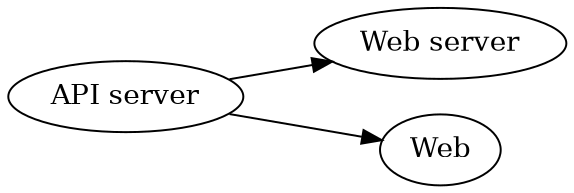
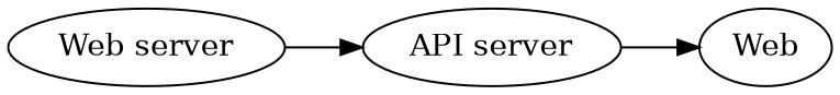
  digraph {
    rankdir=LR
    n1 [label="Web server"]
    n2 [label="API server"]
    n3 [label=Web]
    subgraph sub_1 {
      color=lightgrey
      label=Presentation
      style=filled
      n1
    }
    subgraph sub_2 {
      color=lightgrey
      label="Business logic"
      style=filled
      n2
    }
    subgraph sub_3 {
      color=lightgrey
      label=Data
      style=filled
      n3
    }
-   n2 -> n1
+   n1 -> n2
    n2 -> n3
  }
